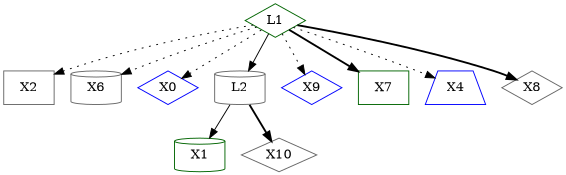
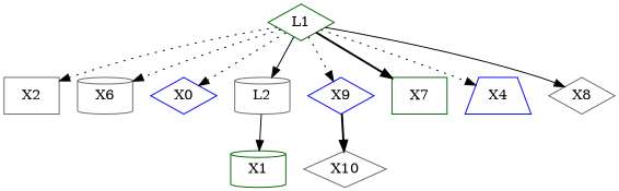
  digraph {
    node [color=gray40 shape=diamond]
    edge [color=black style=dotted]
    X1 [color=darkgreen shape=cylinder]
    L1 [color=darkgreen]
    X2 [shape=box]
    X6 [shape=cylinder]
    n5 [color=blue label=X0]
    L2 [shape=cylinder]
    X9 [color=blue]
    X7 [color=darkgreen shape=box]
    X4 [color=blue shape=trapezium]
    X8
    X10
    subgraph sub_1 {
    }
    subgraph sub_2 {
      X1
      L1
      X2
      X6
      n5
      L2
      X9
      X7
      X4
      X8
      X10
    }
    L1 -> X2
    L1 -> X6
    L1 -> n5
    L1 -> L2 [style=solid]
    L1 -> X9
    L1 -> X7 [style=bold]
    L1 -> X4
-   L1 -> X8 [style=bold]
+   L1 -> X8 [style=solid]
    L2 -> X1 [style=solid]
-   L2 -> X10 [style=bold]
+   X9 -> X10 [style=bold]
  }
